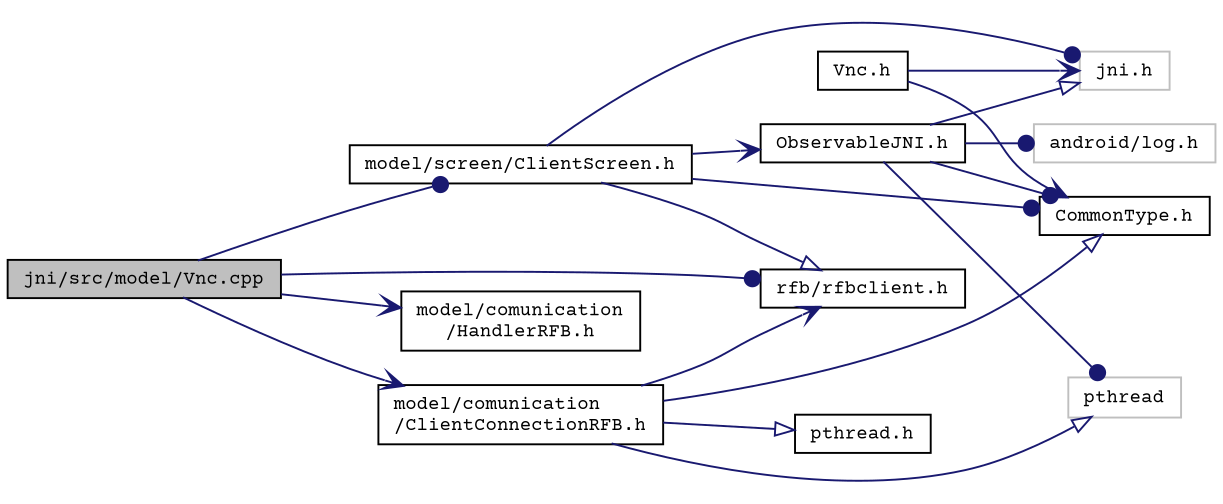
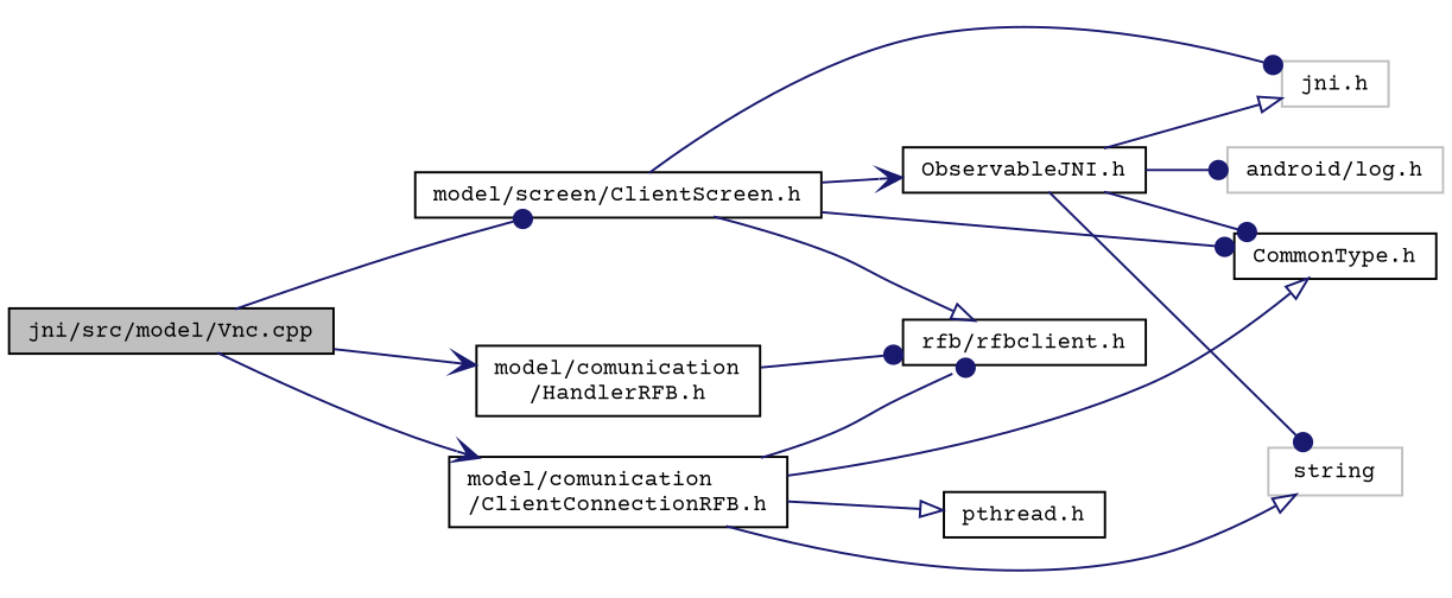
  digraph {
    fontname="Courier Prime"
    rankdir=LR
    node [color=black fillcolor=white fontname="Courier Prime" fontsize=10 shape=record style=filled]
    edge [arrowhead=dot color=midnightblue fontname="Courier Prime" fontsize=10 labelfontname=Helvetica labelfontsize=10 style=solid]
    n1 [fillcolor=grey75 fontcolor=black height=0.2 label="jni/src/model/Vnc.cpp" width=0.4]
    n2 [height=0.2 label="model/screen/ClientScreen.h" width=0.4]
    n3 [height=0.2 label="model/comunication\l/ClientConnectionRFB.h" width=0.4]
    n4 [height=0.2 label="model/comunication\l/HandlerRFB.h" width=0.4]
-   n5 [height=0.2 label="Vnc.h" width=0.4]
    n6 [color=grey75 height=0.2 label="jni.h" width=0.4]
    n7 [height=0.2 label="CommonType.h" width=0.4]
    n8 [height=0.2 label="rfb/rfbclient.h" width=0.4]
    n9 [height=0.2 label="ObservableJNI.h" width=0.4]
-   n10 [color=grey75 height=0.2 label=pthread width=0.4]
+   n10 [color=grey75 height=0.2 label=string width=0.4]
    n11 [height=0.2 label="pthread.h" width=0.4]
    n12 [color=grey75 height=0.2 label="android/log.h" width=0.4]
    n1 -> n2
    n1 -> n3 [arrowhead=vee]
    n1 -> n4 [arrowhead=vee]
    n2 -> n6
    n2 -> n7
    n2 -> n8 [arrowhead=onormal]
    n2 -> n9 [arrowhead=vee]
    n3 -> n7 [arrowhead=onormal]
-   n3 -> n8 [arrowhead=vee]
+   n3 -> n8
    n3 -> n10 [arrowhead=onormal]
    n3 -> n11 [arrowhead=onormal]
-   n1 -> n8
-   n5 -> n6 [arrowhead=vee]
-   n5 -> n7 [arrowhead=vee]
+   n4 -> n8
    n9 -> n6 [arrowhead=onormal]
    n9 -> n7
    n9 -> n10
    n9 -> n12
  }
